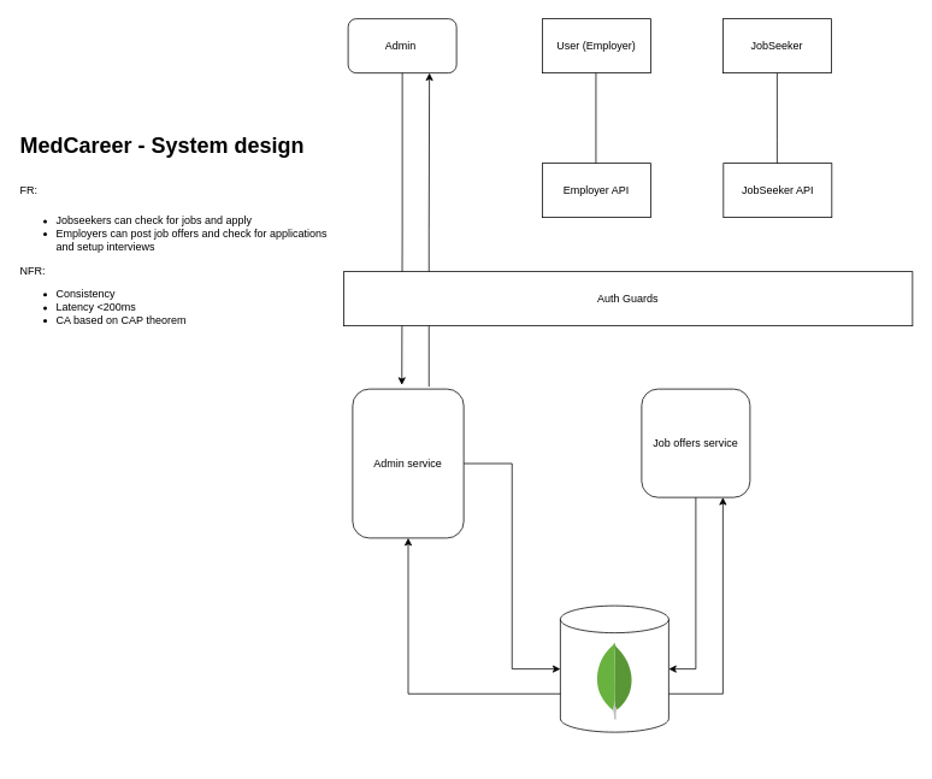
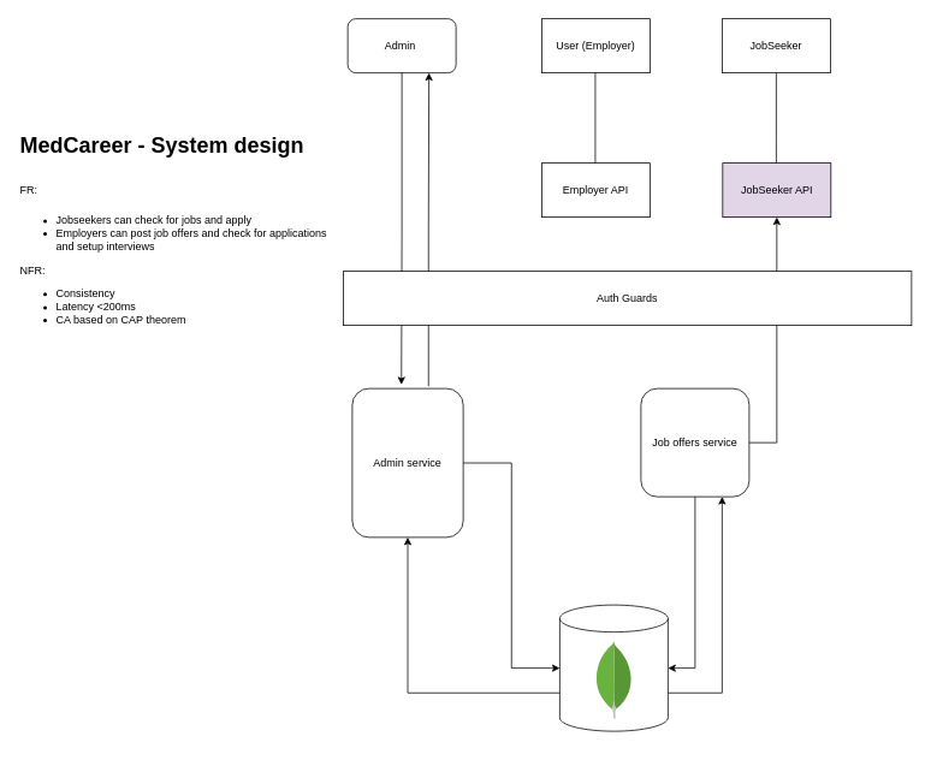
  <mxCell id="0" />
  <mxCell id="1" parent="0" />
  <mxCell id="2" style="edgeStyle=orthogonalEdgeStyle;rounded=0;orthogonalLoop=1;jettySize=auto;html=1;exitX=0.5;exitY=1;exitDx=0;exitDy=0;" edge="1" parent="1" source="3"><mxGeometry relative="1" as="geometry"><mxPoint x="860" y="230" as="targetPoint" /></mxGeometry></mxCell>
  <mxCell id="3" value="JobSeeker" style="rounded=0;whiteSpace=wrap;html=1;" vertex="1" parent="1"><mxGeometry x="800" y="20" width="120" height="60" as="geometry" /></mxCell>
  <mxCell id="4" value="User (Employer)" style="rounded=0;whiteSpace=wrap;html=1;" vertex="1" parent="1"><mxGeometry x="600" y="20" width="120" height="60" as="geometry" /></mxCell>
  <mxCell id="5" value="&lt;h1 style=&quot;margin-top: 0px;&quot;&gt;&lt;span style=&quot;background-color: transparent; color: light-dark(rgb(0, 0, 0), rgb(255, 255, 255));&quot;&gt;MedCareer - System design&lt;/span&gt;&lt;/h1&gt;&lt;h1 style=&quot;margin-top: 0px;&quot;&gt;&lt;span style=&quot;background-color: transparent; color: light-dark(rgb(0, 0, 0), rgb(255, 255, 255)); font-size: 12px; font-weight: normal;&quot;&gt;FR:&amp;nbsp;&lt;/span&gt;&lt;/h1&gt;&lt;div&gt;&lt;span style=&quot;background-color: transparent; color: light-dark(rgb(0, 0, 0), rgb(255, 255, 255));&quot;&gt;&lt;ul&gt;&lt;li&gt;Jobseekers can check for jobs and apply&amp;nbsp;&lt;/li&gt;&lt;li&gt;Employers can post job offers and check for applications and setup interviews&lt;/li&gt;&lt;/ul&gt;&lt;div&gt;NFR:&lt;/div&gt;&lt;div&gt;&lt;ul&gt;&lt;li&gt;Consistency&amp;nbsp;&lt;/li&gt;&lt;li&gt;Latency &amp;lt;200ms&lt;/li&gt;&lt;li&gt;CA based on CAP theorem&lt;/li&gt;&lt;/ul&gt;&lt;/div&gt;&lt;/span&gt;&lt;/div&gt;" style="text;html=1;whiteSpace=wrap;overflow=hidden;rounded=0;" vertex="1" parent="1"><mxGeometry x="20" y="140" width="350" height="240" as="geometry" /></mxCell>
- <mxCell id="7" value="JobSeeker API" style="rounded=0;whiteSpace=wrap;html=1;" vertex="1" parent="1"><mxGeometry x="800.6" y="180" width="120" height="60" as="geometry" /></mxCell>
+ <mxCell id="6" style="edgeStyle=orthogonalEdgeStyle;rounded=0;orthogonalLoop=1;jettySize=auto;html=1;entryX=0.5;entryY=1;entryDx=0;entryDy=0;exitX=1;exitY=0.5;exitDx=0;exitDy=0;" edge="1" parent="1" source="10" target="7"><mxGeometry relative="1" as="geometry"><mxPoint x="750" y="440" as="sourcePoint" /><Array as="points"><mxPoint x="861" y="490" /></Array></mxGeometry></mxCell>
+ <mxCell id="7" value="JobSeeker API" style="rounded=0;whiteSpace=wrap;html=1;fillColor=#e1d5e7;" vertex="1" parent="1"><mxGeometry x="800.6" y="180" width="120" height="60" as="geometry" /></mxCell>
  <mxCell id="8" style="edgeStyle=orthogonalEdgeStyle;rounded=0;orthogonalLoop=1;jettySize=auto;html=1;exitX=0.5;exitY=1;exitDx=0;exitDy=0;" edge="1" parent="1"><mxGeometry relative="1" as="geometry"><mxPoint x="659.4" y="230" as="targetPoint" /><mxPoint x="659.4" y="80" as="sourcePoint" /></mxGeometry></mxCell>
  <mxCell id="9" value="Employer API" style="rounded=0;whiteSpace=wrap;html=1;" vertex="1" parent="1"><mxGeometry x="600" y="180" width="120" height="60" as="geometry" /></mxCell>
  <mxCell id="10" value="Job offers service" style="rounded=1;whiteSpace=wrap;html=1;" vertex="1" parent="1"><mxGeometry x="710" y="430" width="120" height="120" as="geometry" /></mxCell>
  <mxCell id="11" value="Admin&amp;nbsp;" style="rounded=1;whiteSpace=wrap;html=1;" vertex="1" parent="1"><mxGeometry x="385" y="20" width="120" height="60" as="geometry" /></mxCell>
  <mxCell id="12" value="" style="group" vertex="1" connectable="0" parent="1"><mxGeometry x="620" y="670" width="120" height="170" as="geometry" /></mxCell>
  <mxCell id="13" value="" style="shape=cylinder3;whiteSpace=wrap;html=1;boundedLbl=1;backgroundOutline=1;size=15;" vertex="1" parent="12"><mxGeometry width="120" height="140" as="geometry" /></mxCell>
  <mxCell id="14" value="" style="group" vertex="1" connectable="0" parent="12"><mxGeometry y="40" width="120" height="130" as="geometry" /></mxCell>
  <mxCell id="15" value="" style="dashed=0;outlineConnect=0;html=1;align=center;labelPosition=center;verticalLabelPosition=bottom;verticalAlign=top;shape=mxgraph.weblogos.mongodb" vertex="1" parent="14"><mxGeometry x="39.4" width="41.2" height="86.2" as="geometry" /></mxCell>
  <mxCell id="16" style="edgeStyle=orthogonalEdgeStyle;rounded=0;orthogonalLoop=1;jettySize=auto;html=1;entryX=0.75;entryY=1;entryDx=0;entryDy=0;exitX=0.687;exitY=-0.016;exitDx=0;exitDy=0;exitPerimeter=0;" edge="1" parent="1" source="17" target="11"><mxGeometry relative="1" as="geometry" /></mxCell>
  <mxCell id="17" value="Admin service" style="rounded=1;whiteSpace=wrap;html=1;" vertex="1" parent="1"><mxGeometry x="390" y="430" width="123" height="165" as="geometry" /></mxCell>
  <mxCell id="18" style="edgeStyle=orthogonalEdgeStyle;rounded=0;orthogonalLoop=1;jettySize=auto;html=1;exitX=0.5;exitY=1;exitDx=0;exitDy=0;entryX=0.443;entryY=-0.027;entryDx=0;entryDy=0;entryPerimeter=0;" edge="1" parent="1" source="11" target="17"><mxGeometry relative="1" as="geometry" /></mxCell>
  <mxCell id="19" style="edgeStyle=orthogonalEdgeStyle;rounded=0;orthogonalLoop=1;jettySize=auto;html=1;entryX=0;entryY=0.5;entryDx=0;entryDy=0;entryPerimeter=0;" edge="1" parent="1" source="17" target="13"><mxGeometry relative="1" as="geometry" /></mxCell>
  <mxCell id="20" style="edgeStyle=orthogonalEdgeStyle;rounded=0;orthogonalLoop=1;jettySize=auto;html=1;exitX=0;exitY=0;exitDx=0;exitDy=97.5;exitPerimeter=0;entryX=0.5;entryY=1;entryDx=0;entryDy=0;" edge="1" parent="1" source="13" target="17"><mxGeometry relative="1" as="geometry" /></mxCell>
  <mxCell id="21" style="edgeStyle=orthogonalEdgeStyle;rounded=0;orthogonalLoop=1;jettySize=auto;html=1;exitX=0.5;exitY=1;exitDx=0;exitDy=0;entryX=1;entryY=0.5;entryDx=0;entryDy=0;entryPerimeter=0;" edge="1" parent="1" source="10" target="13"><mxGeometry relative="1" as="geometry" /></mxCell>
  <mxCell id="22" style="edgeStyle=orthogonalEdgeStyle;rounded=0;orthogonalLoop=1;jettySize=auto;html=1;exitX=1;exitY=0;exitDx=0;exitDy=97.5;exitPerimeter=0;entryX=0.75;entryY=1;entryDx=0;entryDy=0;" edge="1" parent="1" source="13" target="10"><mxGeometry relative="1" as="geometry" /></mxCell>
  <mxCell id="23" value="Auth Guards" style="rounded=0;whiteSpace=wrap;html=1;" vertex="1" parent="1"><mxGeometry x="380" y="300" width="630" height="60" as="geometry" /></mxCell>
